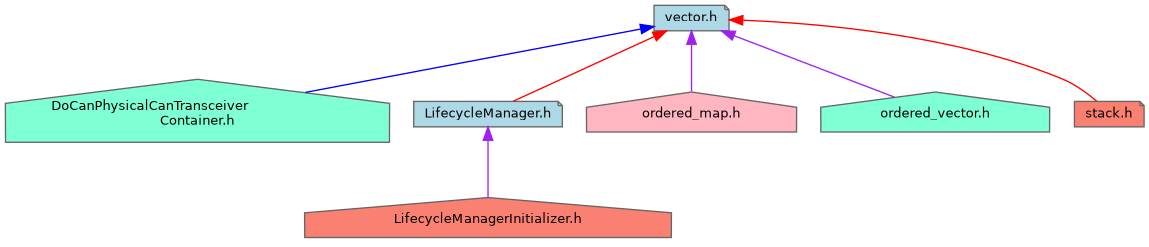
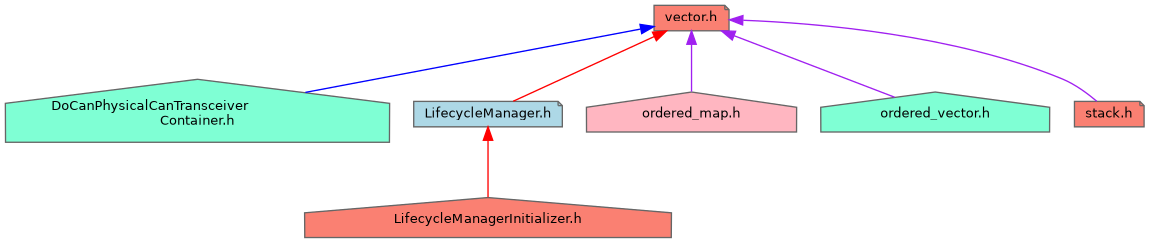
  digraph {
    node [color=grey40 fillcolor=lightblue fontname=Helvetica fontsize=10 shape=house style=filled]
    edge [color=red dir=back fontname=Helvetica fontsize=10 labelfontname=Helvetica labelfontsize=10 style=solid]
-   n1 [color=gray40 fontcolor=black height=0.2 label="vector.h" shape=note width=0.4]
+   n1 [color=gray40 fillcolor=salmon fontcolor=black height=0.2 label="vector.h" shape=note width=0.4]
    n2 [fillcolor=aquamarine height=0.2 label="DoCanPhysicalCanTransceiver\lContainer.h" width=0.4]
    n3 [height=0.2 label="LifecycleManager.h" shape=note width=0.4]
    n4 [fillcolor=lightpink height=0.2 label="ordered_map.h" width=0.4]
    n5 [fillcolor=aquamarine height=0.2 label="ordered_vector.h" width=0.4]
    n6 [fillcolor=salmon height=0.2 label="stack.h" shape=note width=0.4]
    n7 [fillcolor=salmon height=0.2 label="LifecycleManagerInitializer.h" width=0.4]
    n1 -> n2 [color=blue]
    n1 -> n3
    n1 -> n4 [color=purple]
    n1 -> n5 [color=purple]
-   n1 -> n6
-   n3 -> n7 [color=purple]
+   n1 -> n6 [color=purple]
+   n3 -> n7
  }
